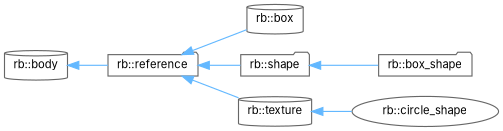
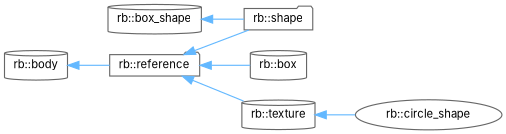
  digraph {
    fontname=Inter
    rankdir=LR
    node [color=grey40 fillcolor=white fontname=Inter fontsize=10 shape=folder style=filled]
    edge [color=steelblue1 dir=back fontname=Inter fontsize=10 labelfontname=Helvetica labelfontsize=10 style=solid]
    n1 [height=0.2 label="rb::reference" width=0.4]
    n2 [height=0.2 label="rb::box" shape=cylinder width=0.4]
    n3 [height=0.2 label="rb::shape" width=0.4]
    n4 [height=0.2 label="rb::texture" shape=cylinder width=0.4]
    n5 [height=0.2 label="rb::body" shape=cylinder width=0.4]
-   n6 [height=0.2 label="rb::box_shape" width=0.4]
+   n6 [height=0.2 label="rb::box_shape" shape=cylinder width=0.4]
    n7 [height=0.2 label="rb::circle_shape" shape=ellipse width=0.4]
    n1 -> n2
    n1 -> n3
    n1 -> n4
-   n3 -> n6
+   n6 -> n3
    n4 -> n7
    n5 -> n1
  }
